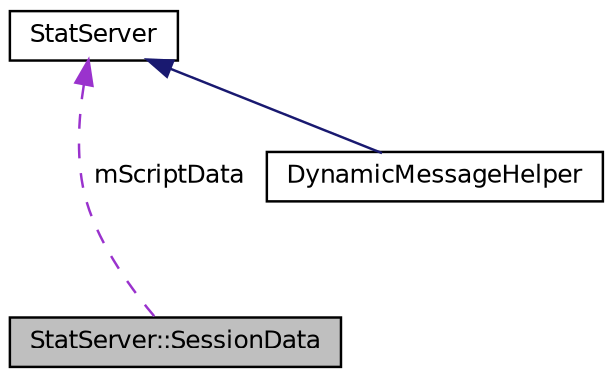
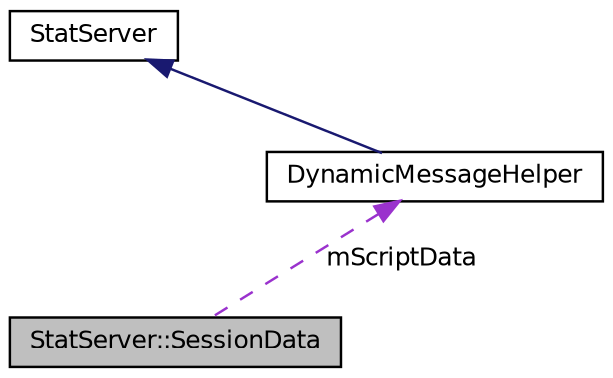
  digraph {
    node [color=black fillcolor=white fontname=Helvetica fontsize=10 shape=record style=filled]
    edge [dir=back fontname=Helvetica fontsize=10 labelfontname=Helvetica labelfontsize=10]
    n1 [fillcolor=grey75 fontcolor=black height=0.2 label="StatServer::SessionData" width=0.4]
    n2 [height=0.2 label=DynamicMessageHelper width=0.4]
    n3 [height=0.2 label=StatServer width=0.4]
-   n3 -> n1 [color=darkorchid3 label=" mScriptData" style=dashed]
+   n2 -> n1 [color=darkorchid3 label=" mScriptData" style=dashed]
    n3 -> n2 [color=midnightblue style=solid]
  }
